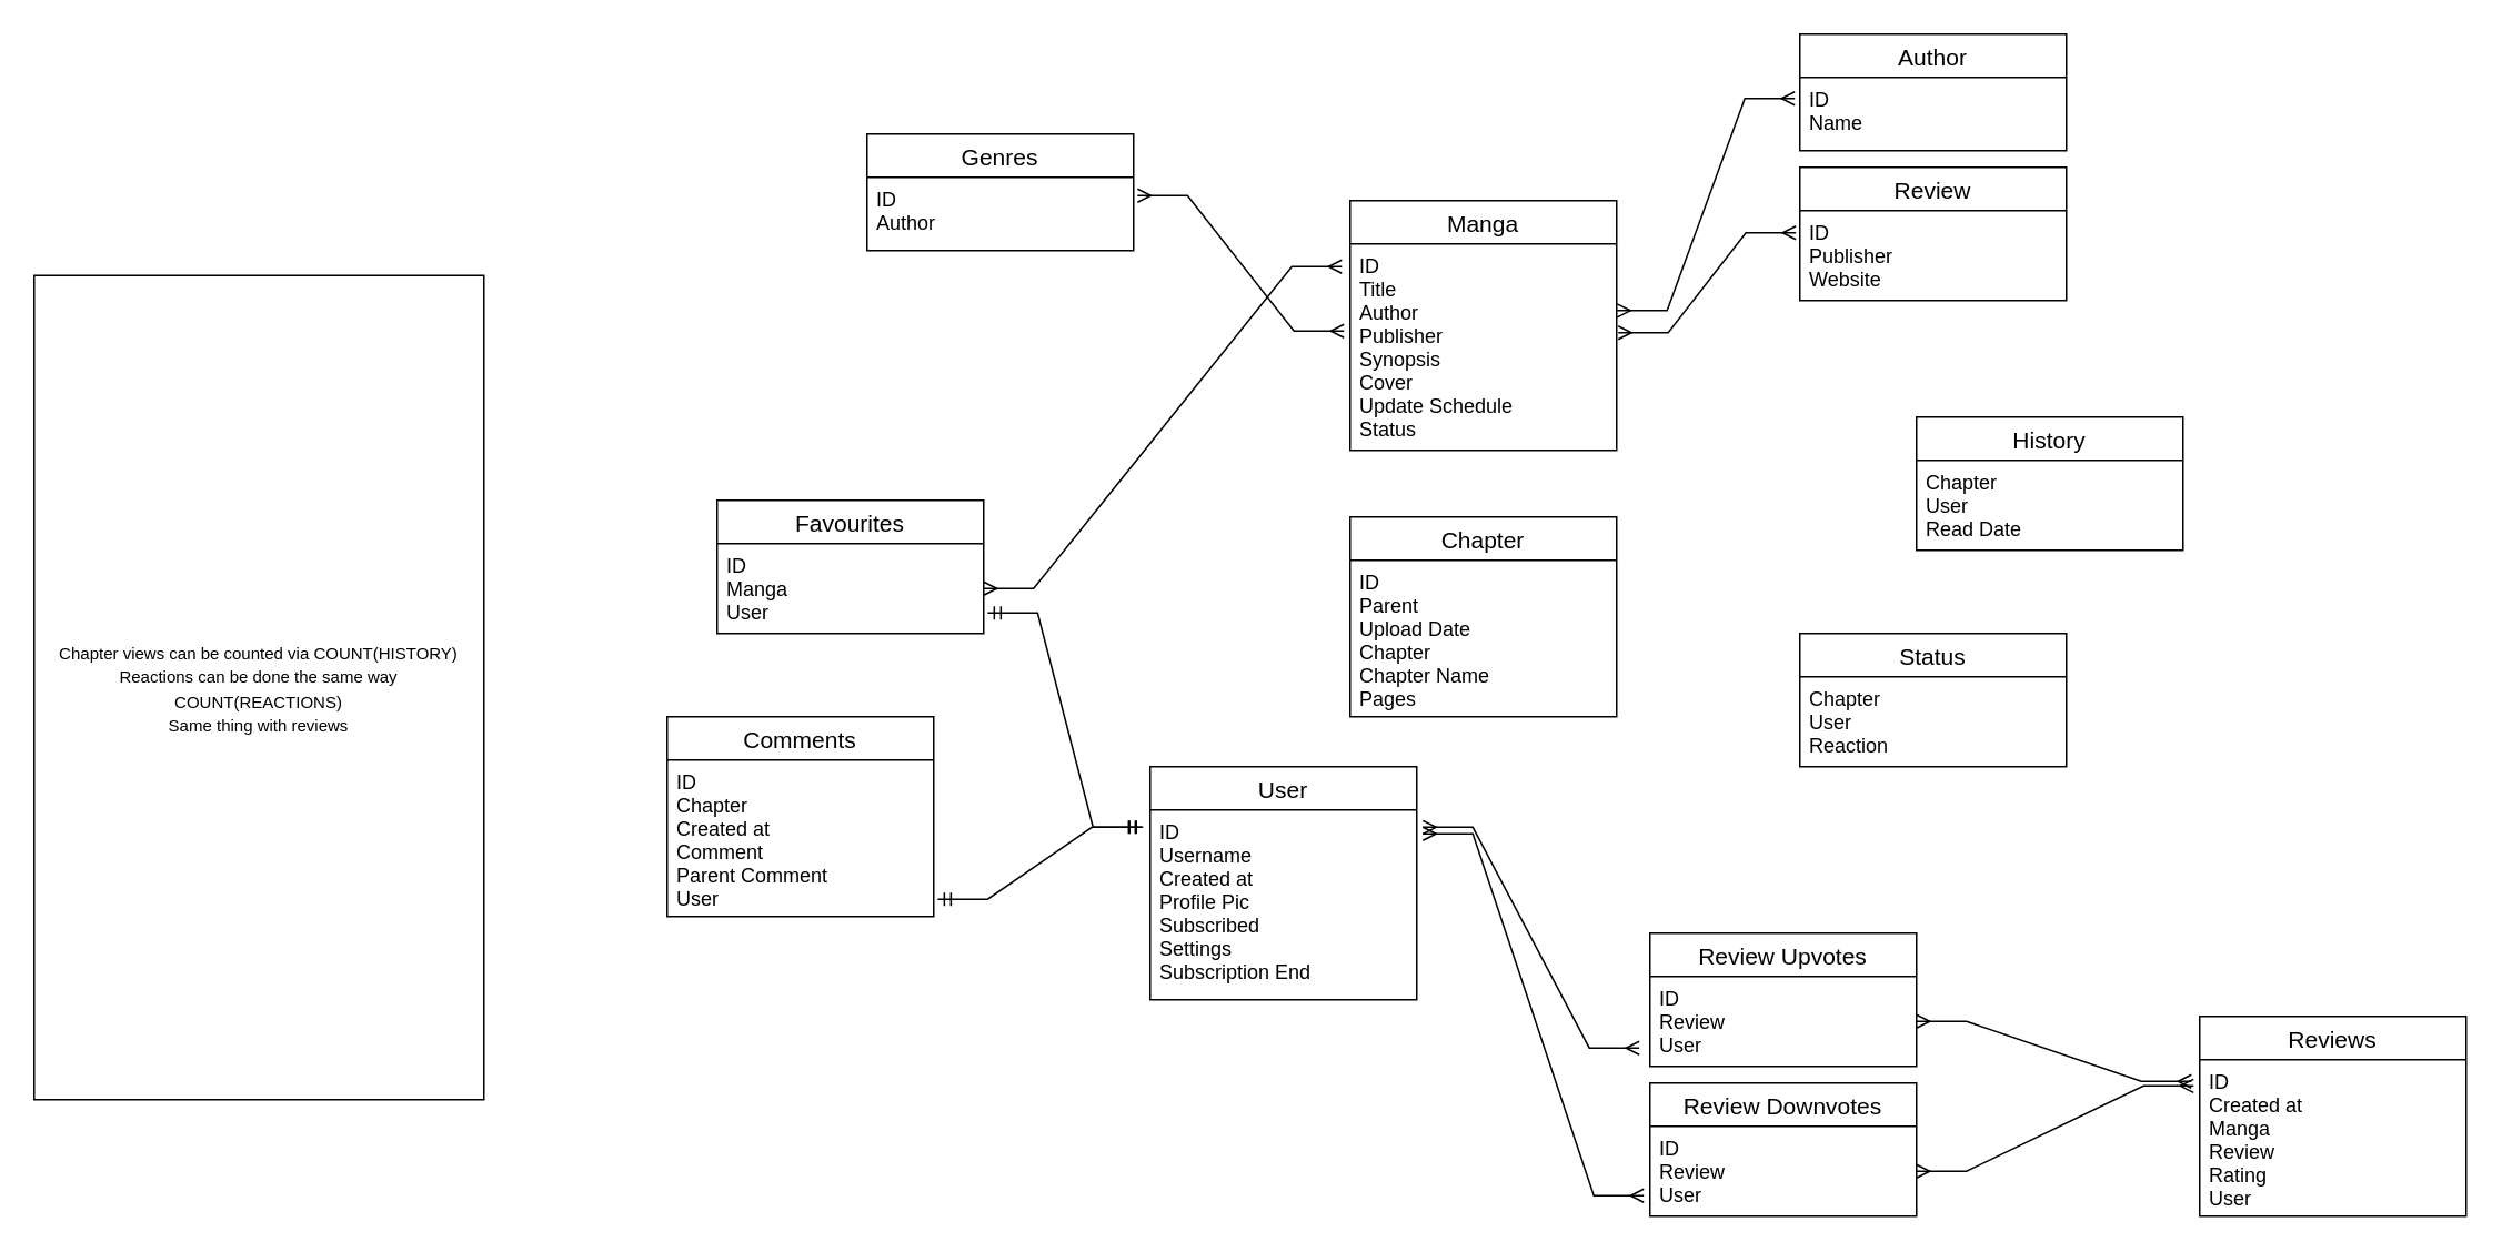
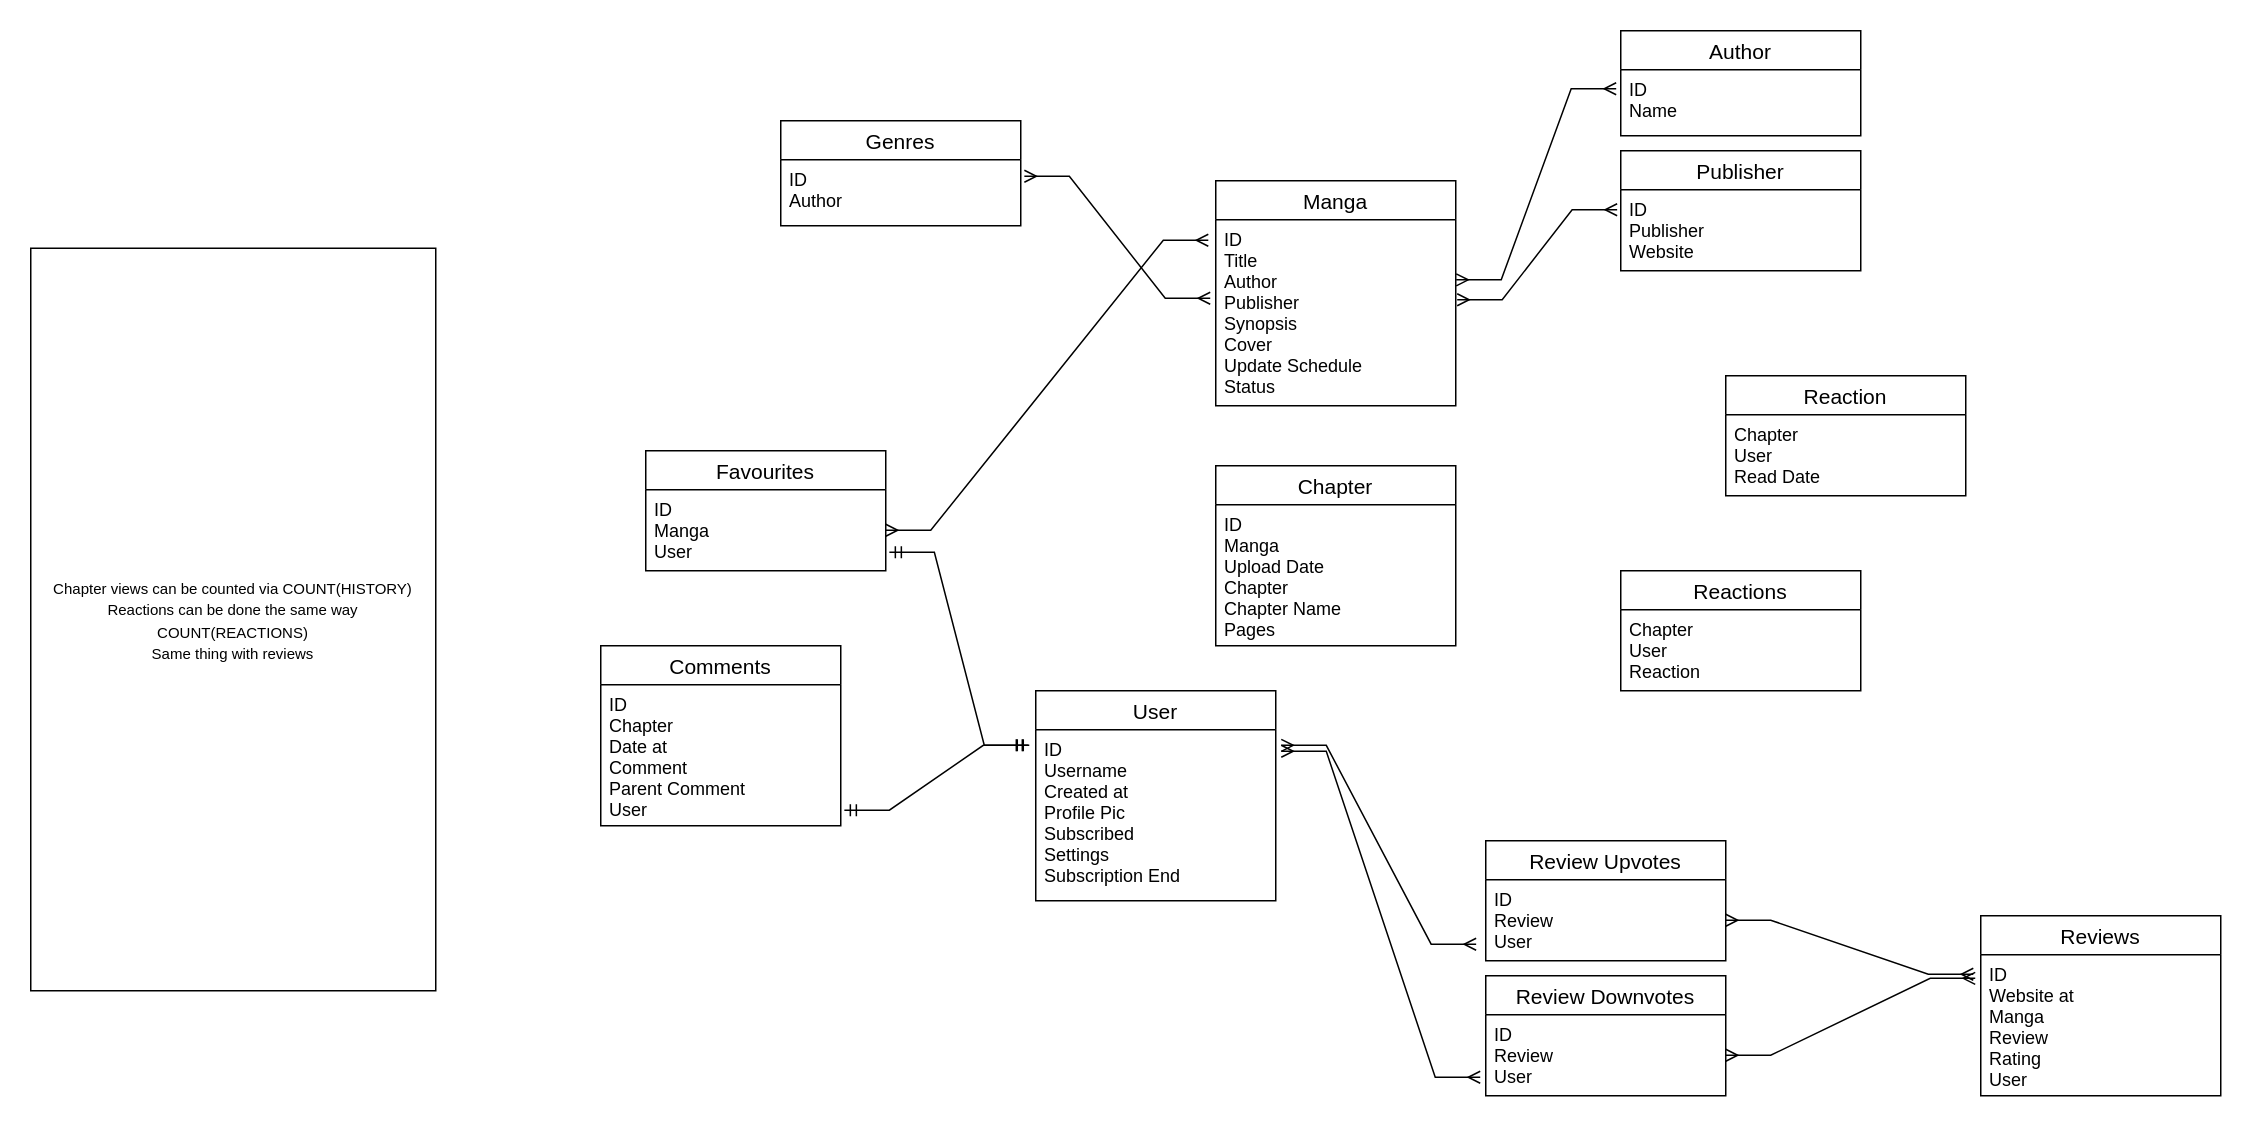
  <mxCell id="0" />
  <mxCell id="1" parent="0" />
  <mxCell id="2" value="Manga" style="swimlane;fontStyle=0;childLayout=stackLayout;horizontal=1;startSize=26;horizontalStack=0;resizeParent=1;resizeParentMax=0;resizeLast=0;collapsible=1;marginBottom=0;align=center;fontSize=14;" vertex="1" parent="1"><mxGeometry x="810" y="120" width="160" height="150" as="geometry" /></mxCell>
  <mxCell id="3" value="ID&#10;Title&#10;Author&#10;Publisher&#10;Synopsis&#10;Cover&#10;Update Schedule&#10;Status" style="text;strokeColor=none;fillColor=none;spacingLeft=4;spacingRight=4;overflow=hidden;rotatable=0;points=[[0,0.5],[1,0.5]];portConstraint=eastwest;fontSize=12;" vertex="1" parent="2"><mxGeometry y="26" width="160" height="124" as="geometry" /></mxCell>
  <mxCell id="4" value="Author" style="swimlane;fontStyle=0;childLayout=stackLayout;horizontal=1;startSize=26;horizontalStack=0;resizeParent=1;resizeParentMax=0;resizeLast=0;collapsible=1;marginBottom=0;align=center;fontSize=14;" vertex="1" parent="1"><mxGeometry x="1080" y="20" width="160" height="70" as="geometry" /></mxCell>
  <mxCell id="5" value="ID&#10;Name" style="text;strokeColor=none;fillColor=none;spacingLeft=4;spacingRight=4;overflow=hidden;rotatable=0;points=[[0,0.5],[1,0.5]];portConstraint=eastwest;fontSize=12;" vertex="1" parent="4"><mxGeometry y="26" width="160" height="44" as="geometry" /></mxCell>
- <mxCell id="6" value="Review" style="swimlane;fontStyle=0;childLayout=stackLayout;horizontal=1;startSize=26;horizontalStack=0;resizeParent=1;resizeParentMax=0;resizeLast=0;collapsible=1;marginBottom=0;align=center;fontSize=14;" vertex="1" parent="1"><mxGeometry x="1080" y="100" width="160" height="80" as="geometry" /></mxCell>
+ <mxCell id="6" value="Publisher" style="swimlane;fontStyle=0;childLayout=stackLayout;horizontal=1;startSize=26;horizontalStack=0;resizeParent=1;resizeParentMax=0;resizeLast=0;collapsible=1;marginBottom=0;align=center;fontSize=14;" vertex="1" parent="1"><mxGeometry x="1080" y="100" width="160" height="80" as="geometry" /></mxCell>
  <mxCell id="7" value="ID&#10;Publisher&#10;Website" style="text;strokeColor=none;fillColor=none;spacingLeft=4;spacingRight=4;overflow=hidden;rotatable=0;points=[[0,0.5],[1,0.5]];portConstraint=eastwest;fontSize=12;" vertex="1" parent="6"><mxGeometry y="26" width="160" height="54" as="geometry" /></mxCell>
  <mxCell id="8" value="" style="edgeStyle=entityRelationEdgeStyle;fontSize=12;html=1;endArrow=ERmany;startArrow=ERmany;rounded=0;exitX=1.002;exitY=0.323;exitDx=0;exitDy=0;exitPerimeter=0;entryX=-0.019;entryY=0.288;entryDx=0;entryDy=0;entryPerimeter=0;" edge="1" parent="1" source="3" target="5"><mxGeometry width="100" height="100" relative="1" as="geometry"><mxPoint x="1000" y="260" as="sourcePoint" /><mxPoint x="1100" y="160" as="targetPoint" /></mxGeometry></mxCell>
  <mxCell id="9" value="" style="edgeStyle=entityRelationEdgeStyle;fontSize=12;html=1;endArrow=ERmany;startArrow=ERmany;rounded=0;exitX=1.006;exitY=0.43;exitDx=0;exitDy=0;exitPerimeter=0;entryX=-0.015;entryY=0.247;entryDx=0;entryDy=0;entryPerimeter=0;" edge="1" parent="1" source="3" target="7"><mxGeometry width="100" height="100" relative="1" as="geometry"><mxPoint x="980.32" y="196.052" as="sourcePoint" /><mxPoint x="1086.96" y="98.672" as="targetPoint" /></mxGeometry></mxCell>
  <mxCell id="10" value="User" style="swimlane;fontStyle=0;childLayout=stackLayout;horizontal=1;startSize=26;horizontalStack=0;resizeParent=1;resizeParentMax=0;resizeLast=0;collapsible=1;marginBottom=0;align=center;fontSize=14;" vertex="1" parent="1"><mxGeometry y="460" width="160" height="140" as="geometry" x="690" /></mxCell>
  <mxCell id="11" value="ID&#10;Username&#10;Created at&#10;Profile Pic&#10;Subscribed&#10;Settings&#10;Subscription End" style="text;strokeColor=none;fillColor=none;spacingLeft=4;spacingRight=4;overflow=hidden;rotatable=0;points=[[0,0.5],[1,0.5]];portConstraint=eastwest;fontSize=12;" vertex="1" parent="10"><mxGeometry y="26" width="160" height="114" as="geometry" /></mxCell>
  <mxCell id="12" value="Genres" style="swimlane;fontStyle=0;childLayout=stackLayout;horizontal=1;startSize=26;horizontalStack=0;resizeParent=1;resizeParentMax=0;resizeLast=0;collapsible=1;marginBottom=0;align=center;fontSize=14;" vertex="1" parent="1"><mxGeometry x="520" y="80" width="160" height="70" as="geometry" /></mxCell>
  <mxCell id="13" value="ID&#10;Author" style="text;strokeColor=none;fillColor=none;spacingLeft=4;spacingRight=4;overflow=hidden;rotatable=0;points=[[0,0.5],[1,0.5]];portConstraint=eastwest;fontSize=12;" vertex="1" parent="12"><mxGeometry y="26" width="160" height="44" as="geometry" /></mxCell>
  <mxCell id="14" value="" style="edgeStyle=entityRelationEdgeStyle;fontSize=12;html=1;endArrow=ERmany;startArrow=ERmany;rounded=0;exitX=1.015;exitY=0.25;exitDx=0;exitDy=0;exitPerimeter=0;entryX=-0.023;entryY=0.422;entryDx=0;entryDy=0;entryPerimeter=0;" edge="1" parent="1" source="13" target="3"><mxGeometry width="100" height="100" relative="1" as="geometry"><mxPoint x="980.96" y="209.32" as="sourcePoint" /><mxPoint x="1107.6" y="249.338" as="targetPoint" /></mxGeometry></mxCell>
  <mxCell id="15" value="Reviews" style="swimlane;fontStyle=0;childLayout=stackLayout;horizontal=1;startSize=26;horizontalStack=0;resizeParent=1;resizeParentMax=0;resizeLast=0;collapsible=1;marginBottom=0;align=center;fontSize=14;" vertex="1" parent="1"><mxGeometry x="1320" y="610" width="160" height="120" as="geometry" /></mxCell>
- <mxCell id="16" value="ID&#10;Created at&#10;Manga&#10;Review&#10;Rating&#10;User" style="text;strokeColor=none;fillColor=none;spacingLeft=4;spacingRight=4;overflow=hidden;rotatable=0;points=[[0,0.5],[1,0.5]];portConstraint=eastwest;fontSize=12;" vertex="1" parent="15"><mxGeometry y="26" width="160" height="94" as="geometry" /></mxCell>
+ <mxCell id="16" value="ID&#10;Website at&#10;Manga&#10;Review&#10;Rating&#10;User" style="text;strokeColor=none;fillColor=none;spacingLeft=4;spacingRight=4;overflow=hidden;rotatable=0;points=[[0,0.5],[1,0.5]];portConstraint=eastwest;fontSize=12;" vertex="1" parent="15"><mxGeometry y="26" width="160" height="94" as="geometry" /></mxCell>
  <mxCell id="17" value="Review Upvotes" style="swimlane;fontStyle=0;childLayout=stackLayout;horizontal=1;startSize=26;horizontalStack=0;resizeParent=1;resizeParentMax=0;resizeLast=0;collapsible=1;marginBottom=0;align=center;fontSize=14;" vertex="1" parent="1"><mxGeometry x="990" y="560" width="160" height="80" as="geometry" /></mxCell>
  <mxCell id="18" value="ID&#10;Review&#10;User" style="text;strokeColor=none;fillColor=none;spacingLeft=4;spacingRight=4;overflow=hidden;rotatable=0;points=[[0,0.5],[1,0.5]];portConstraint=eastwest;fontSize=12;" vertex="1" parent="17"><mxGeometry y="26" width="160" height="54" as="geometry" /></mxCell>
  <mxCell id="19" value="Review Downvotes" style="swimlane;fontStyle=0;childLayout=stackLayout;horizontal=1;startSize=26;horizontalStack=0;resizeParent=1;resizeParentMax=0;resizeLast=0;collapsible=1;marginBottom=0;align=center;fontSize=14;" vertex="1" parent="1"><mxGeometry x="990" y="650" width="160" height="80" as="geometry" /></mxCell>
  <mxCell id="20" value="ID&#10;Review&#10;User" style="text;strokeColor=none;fillColor=none;spacingLeft=4;spacingRight=4;overflow=hidden;rotatable=0;points=[[0,0.5],[1,0.5]];portConstraint=eastwest;fontSize=12;" vertex="1" parent="19"><mxGeometry y="26" width="160" height="54" as="geometry" /></mxCell>
  <mxCell id="21" value="" style="edgeStyle=entityRelationEdgeStyle;fontSize=12;html=1;endArrow=ERmany;startArrow=ERmany;rounded=0;exitX=1.023;exitY=0.091;exitDx=0;exitDy=0;exitPerimeter=0;entryX=-0.04;entryY=0.796;entryDx=0;entryDy=0;entryPerimeter=0;" edge="1" parent="1" source="11" target="18"><mxGeometry width="100" height="100" relative="1" as="geometry"><mxPoint x="900" y="390" as="sourcePoint" /><mxPoint x="1026.64" y="430.018" as="targetPoint" /></mxGeometry></mxCell>
  <mxCell id="22" value="" style="edgeStyle=entityRelationEdgeStyle;fontSize=12;html=1;endArrow=ERmany;startArrow=ERmany;rounded=0;exitX=1;exitY=0.5;exitDx=0;exitDy=0;entryX=-0.031;entryY=0.138;entryDx=0;entryDy=0;entryPerimeter=0;" edge="1" parent="1" source="18" target="16"><mxGeometry width="100" height="100" relative="1" as="geometry"><mxPoint x="990.96" y="219.32" as="sourcePoint" /><mxPoint x="1117.6" y="259.338" as="targetPoint" /></mxGeometry></mxCell>
  <mxCell id="23" value="" style="edgeStyle=entityRelationEdgeStyle;fontSize=12;html=1;endArrow=ERmany;startArrow=ERmany;rounded=0;exitX=1;exitY=0.5;exitDx=0;exitDy=0;entryX=-0.023;entryY=0.167;entryDx=0;entryDy=0;entryPerimeter=0;" edge="1" parent="1" source="20" target="16"><mxGeometry width="100" height="100" relative="1" as="geometry"><mxPoint x="1190" y="610" as="sourcePoint" /><mxPoint x="1316.64" y="650.018" as="targetPoint" /></mxGeometry></mxCell>
  <mxCell id="24" value="" style="edgeStyle=entityRelationEdgeStyle;fontSize=12;html=1;endArrow=ERmany;startArrow=ERmany;rounded=0;exitX=1.023;exitY=0.126;exitDx=0;exitDy=0;exitPerimeter=0;entryX=-0.023;entryY=0.772;entryDx=0;entryDy=0;entryPerimeter=0;" edge="1" parent="1" source="11" target="20"><mxGeometry width="100" height="100" relative="1" as="geometry"><mxPoint x="826.68" y="579.99" as="sourcePoint" /><mxPoint x="953.32" y="620.008" as="targetPoint" /></mxGeometry></mxCell>
  <mxCell id="25" value="Favourites" style="swimlane;fontStyle=0;childLayout=stackLayout;horizontal=1;startSize=26;horizontalStack=0;resizeParent=1;resizeParentMax=0;resizeLast=0;collapsible=1;marginBottom=0;align=center;fontSize=14;" vertex="1" parent="1"><mxGeometry x="430" y="300" width="160" height="80" as="geometry" /></mxCell>
  <mxCell id="26" value="ID&#10;Manga&#10;User" style="text;strokeColor=none;fillColor=none;spacingLeft=4;spacingRight=4;overflow=hidden;rotatable=0;points=[[0,0.5],[1,0.5]];portConstraint=eastwest;fontSize=12;" vertex="1" parent="25"><mxGeometry y="26" width="160" height="54" as="geometry" /></mxCell>
  <mxCell id="27" value="" style="edgeStyle=entityRelationEdgeStyle;fontSize=12;html=1;endArrow=ERmandOne;startArrow=ERmandOne;rounded=0;entryX=-0.027;entryY=0.091;entryDx=0;entryDy=0;entryPerimeter=0;exitX=1.015;exitY=0.772;exitDx=0;exitDy=0;exitPerimeter=0;" edge="1" parent="1" source="26" target="11"><mxGeometry width="100" height="100" relative="1" as="geometry"><mxPoint x="590" y="620" as="sourcePoint" /><mxPoint y="520" as="targetPoint" x="690" /></mxGeometry></mxCell>
  <mxCell id="28" value="" style="edgeStyle=entityRelationEdgeStyle;fontSize=12;html=1;endArrow=ERmany;startArrow=ERmany;rounded=0;exitX=1;exitY=0.5;exitDx=0;exitDy=0;entryX=-0.031;entryY=0.11;entryDx=0;entryDy=0;entryPerimeter=0;" edge="1" parent="1" source="26" target="3"><mxGeometry width="100" height="100" relative="1" as="geometry"><mxPoint x="670" y="330" as="sourcePoint" /><mxPoint x="796.64" y="370.018" as="targetPoint" /></mxGeometry></mxCell>
  <mxCell id="29" value="Chapter" style="swimlane;fontStyle=0;childLayout=stackLayout;horizontal=1;startSize=26;horizontalStack=0;resizeParent=1;resizeParentMax=0;resizeLast=0;collapsible=1;marginBottom=0;align=center;fontSize=14;" vertex="1" parent="1"><mxGeometry x="810" y="310" width="160" height="120" as="geometry" /></mxCell>
- <mxCell id="30" value="ID&#10;Parent&#10;Upload Date&#10;Chapter&#10;Chapter Name&#10;Pages" style="text;strokeColor=none;fillColor=none;spacingLeft=4;spacingRight=4;overflow=hidden;rotatable=0;points=[[0,0.5],[1,0.5]];portConstraint=eastwest;fontSize=12;" vertex="1" parent="29"><mxGeometry y="26" width="160" height="94" as="geometry" /></mxCell>
- <mxCell id="31" value="Status" style="swimlane;fontStyle=0;childLayout=stackLayout;horizontal=1;startSize=26;horizontalStack=0;resizeParent=1;resizeParentMax=0;resizeLast=0;collapsible=1;marginBottom=0;align=center;fontSize=14;" vertex="1" parent="1"><mxGeometry x="1080" y="380" width="160" height="80" as="geometry" /></mxCell>
+ <mxCell id="30" value="ID&#10;Manga&#10;Upload Date&#10;Chapter&#10;Chapter Name&#10;Pages" style="text;strokeColor=none;fillColor=none;spacingLeft=4;spacingRight=4;overflow=hidden;rotatable=0;points=[[0,0.5],[1,0.5]];portConstraint=eastwest;fontSize=12;" vertex="1" parent="29"><mxGeometry y="26" width="160" height="94" as="geometry" /></mxCell>
+ <mxCell id="31" value="Reactions" style="swimlane;fontStyle=0;childLayout=stackLayout;horizontal=1;startSize=26;horizontalStack=0;resizeParent=1;resizeParentMax=0;resizeLast=0;collapsible=1;marginBottom=0;align=center;fontSize=14;" vertex="1" parent="1"><mxGeometry x="1080" y="380" width="160" height="80" as="geometry" /></mxCell>
  <mxCell id="32" value="Chapter&#10;User&#10;Reaction" style="text;strokeColor=none;fillColor=none;spacingLeft=4;spacingRight=4;overflow=hidden;rotatable=0;points=[[0,0.5],[1,0.5]];portConstraint=eastwest;fontSize=12;" vertex="1" parent="31"><mxGeometry y="26" width="160" height="54" as="geometry" /></mxCell>
- <mxCell id="33" value="History" style="swimlane;fontStyle=0;childLayout=stackLayout;horizontal=1;startSize=26;horizontalStack=0;resizeParent=1;resizeParentMax=0;resizeLast=0;collapsible=1;marginBottom=0;align=center;fontSize=14;" vertex="1" parent="1"><mxGeometry x="1150" y="250" width="160" height="80" as="geometry" /></mxCell>
+ <mxCell id="33" value="Reaction" style="swimlane;fontStyle=0;childLayout=stackLayout;horizontal=1;startSize=26;horizontalStack=0;resizeParent=1;resizeParentMax=0;resizeLast=0;collapsible=1;marginBottom=0;align=center;fontSize=14;" vertex="1" parent="1"><mxGeometry x="1150" y="250" width="160" height="80" as="geometry" /></mxCell>
  <mxCell id="34" value="Chapter&#10;User&#10;Read Date" style="text;strokeColor=none;fillColor=none;spacingLeft=4;spacingRight=4;overflow=hidden;rotatable=0;points=[[0,0.5],[1,0.5]];portConstraint=eastwest;fontSize=12;" vertex="1" parent="33"><mxGeometry y="26" width="160" height="54" as="geometry" /></mxCell>
  <mxCell id="35" value="&lt;font size=&quot;1&quot;&gt;Chapter views can be counted via COUNT(HISTORY)&lt;br&gt;Reactions can be done the same way COUNT(REACTIONS)&lt;br&gt;Same thing with reviews&lt;br&gt;&lt;/font&gt;" style="rounded=0;whiteSpace=wrap;html=1;" vertex="1" parent="1"><mxGeometry x="20" y="165" width="270" height="495" as="geometry" /></mxCell>
  <mxCell id="36" value="Comments" style="swimlane;fontStyle=0;childLayout=stackLayout;horizontal=1;startSize=26;horizontalStack=0;resizeParent=1;resizeParentMax=0;resizeLast=0;collapsible=1;marginBottom=0;align=center;fontSize=14;" vertex="1" parent="1"><mxGeometry x="400" y="430" width="160" height="120" as="geometry" /></mxCell>
- <mxCell id="37" value="ID&#10;Chapter&#10;Created at&#10;Comment&#10;Parent Comment&#10;User" style="text;strokeColor=none;fillColor=none;spacingLeft=4;spacingRight=4;overflow=hidden;rotatable=0;points=[[0,0.5],[1,0.5]];portConstraint=eastwest;fontSize=12;" vertex="1" parent="36"><mxGeometry y="26" width="160" height="94" as="geometry" /></mxCell>
+ <mxCell id="37" value="ID&#10;Chapter&#10;Date at&#10;Comment&#10;Parent Comment&#10;User" style="text;strokeColor=none;fillColor=none;spacingLeft=4;spacingRight=4;overflow=hidden;rotatable=0;points=[[0,0.5],[1,0.5]];portConstraint=eastwest;fontSize=12;" vertex="1" parent="36"><mxGeometry y="26" width="160" height="94" as="geometry" /></mxCell>
  <mxCell id="38" value="" style="edgeStyle=entityRelationEdgeStyle;fontSize=12;html=1;endArrow=ERmandOne;startArrow=ERmandOne;rounded=0;exitX=1.015;exitY=0.89;exitDx=0;exitDy=0;exitPerimeter=0;entryX=-0.031;entryY=0.091;entryDx=0;entryDy=0;entryPerimeter=0;" edge="1" parent="1" source="37" target="11"><mxGeometry width="100" height="100" relative="1" as="geometry"><mxPoint x="590" y="590" as="sourcePoint" /><mxPoint y="490" as="targetPoint" x="690" /></mxGeometry></mxCell>
